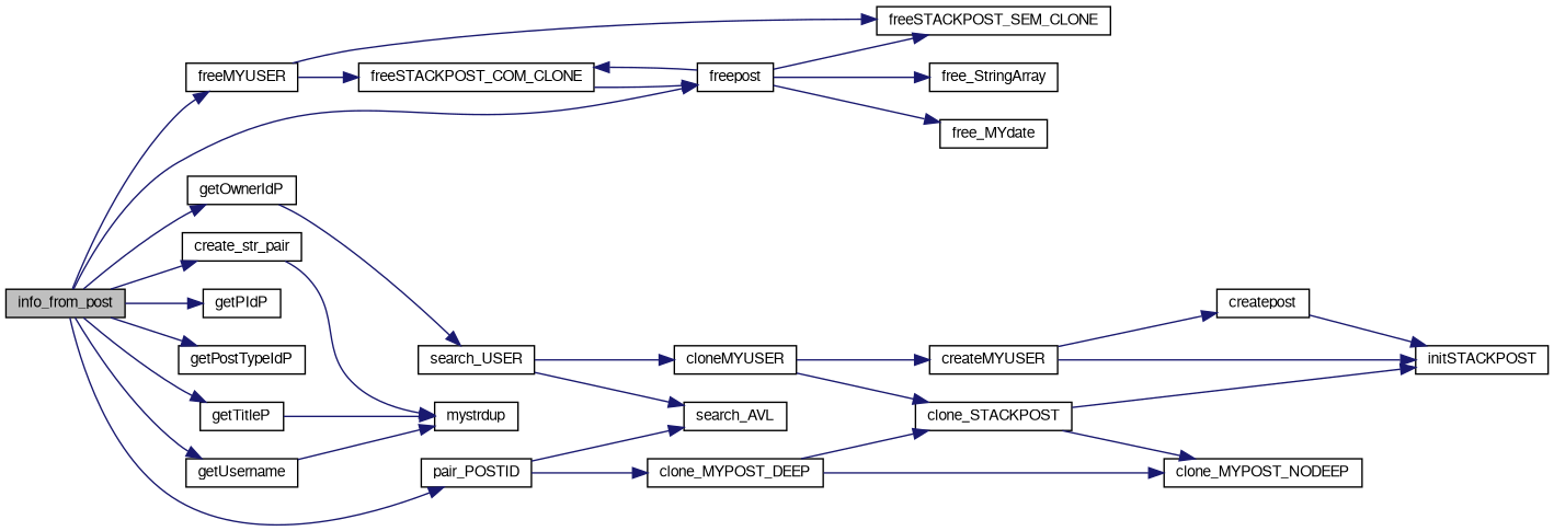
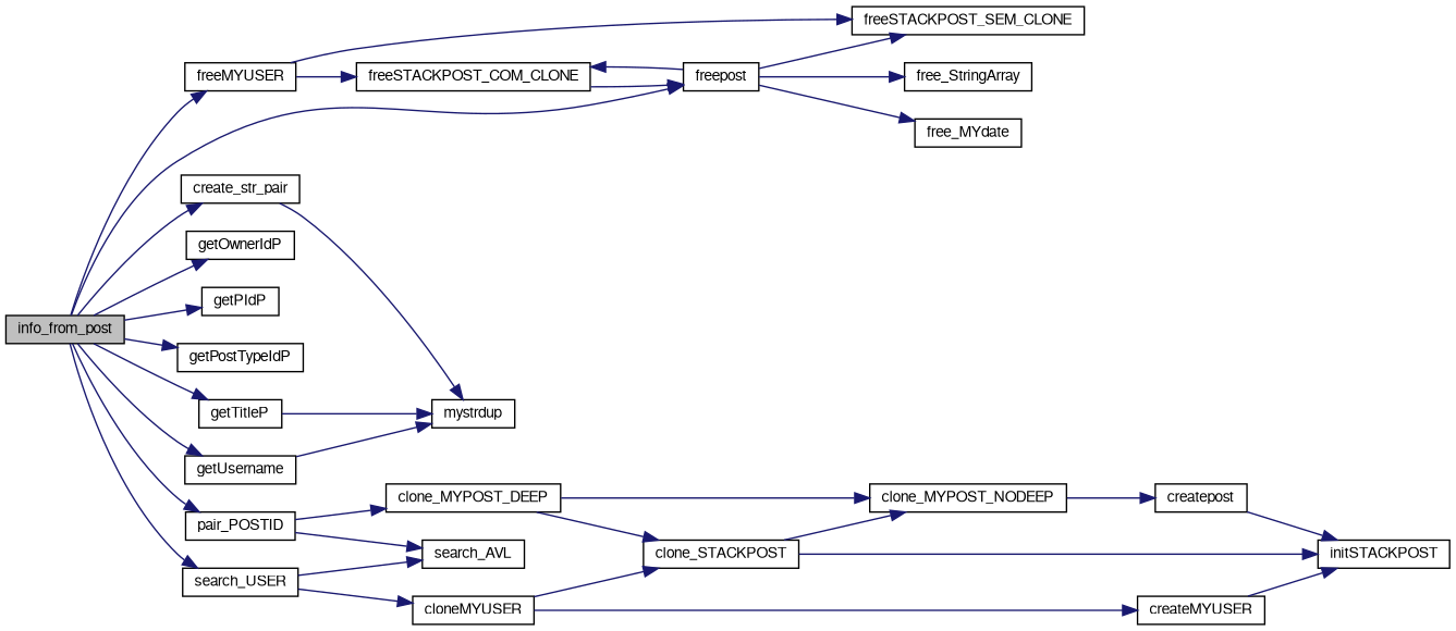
  digraph {
    rankdir=LR
    node [color=black fillcolor=white fontname=FreeSans fontsize=10 shape=record style=filled]
    edge [color=midnightblue fontname=FreeSans fontsize=10 labelfontname=FreeSans labelfontsize=10 style=solid]
    n1 [fillcolor=grey75 fontcolor=black height=0.2 label=info_from_post width=0.4]
    n2 [height=0.2 label=create_str_pair width=0.4]
    n3 [height=0.2 label=freeMYUSER width=0.4]
    n4 [height=0.2 label=freepost width=0.4]
    n5 [height=0.2 label=getOwnerIdP width=0.4]
    n6 [height=0.2 label=getPIdP width=0.4]
    n7 [height=0.2 label=getPostTypeIdP width=0.4]
    n8 [height=0.2 label=getTitleP width=0.4]
    n9 [height=0.2 label=getUsername width=0.4]
    n10 [height=0.2 label=pair_POSTID width=0.4]
    n11 [height=0.2 label=search_USER width=0.4]
    n12 [height=0.2 label=mystrdup width=0.4]
    n13 [height=0.2 label=freeSTACKPOST_SEM_CLONE width=0.4]
    n14 [height=0.2 label=freeSTACKPOST_COM_CLONE width=0.4]
    n15 [height=0.2 label=free_StringArray width=0.4]
    n16 [height=0.2 label=free_MYdate width=0.4]
    n17 [height=0.2 label=search_AVL width=0.4]
    n18 [height=0.2 label=clone_MYPOST_DEEP width=0.4]
    n19 [height=0.2 label=cloneMYUSER width=0.4]
    n20 [height=0.2 label=clone_MYPOST_NODEEP width=0.4]
    n21 [height=0.2 label=clone_STACKPOST width=0.4]
    n22 [height=0.2 label=createpost width=0.4]
    n23 [height=0.2 label=initSTACKPOST width=0.4]
    n24 [height=0.2 label=createMYUSER width=0.4]
    n1 -> n2
    n1 -> n3
    n1 -> n4
    n1 -> n5
    n1 -> n6
    n1 -> n7
    n1 -> n8
    n1 -> n9
    n1 -> n10
-   n5 -> n11
+   n1 -> n11
    n2 -> n12
    n3 -> n13
    n3 -> n14
    n4 -> n13
    n4 -> n14
    n4 -> n15
    n4 -> n16
    n8 -> n12
    n9 -> n12
    n10 -> n17
    n10 -> n18
    n11 -> n17
    n11 -> n19
    n14 -> n4
    n18 -> n20
    n18 -> n21
    n19 -> n21
    n19 -> n24
-   n24 -> n22
+   n20 -> n22
    n21 -> n20
    n21 -> n23
    n22 -> n23
    n24 -> n23
  }
